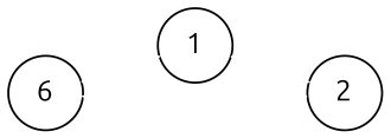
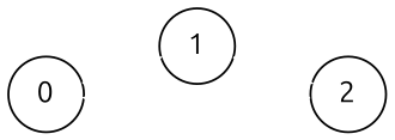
  digraph {
    rankdir=LR
    fontname=Ubuntu
    node [fontname=Ubuntu shape=circle]
    edge [arrowsize=0.6 color=white fontname=Ubuntu]
-   0 [label=6]
+   0
    1
    2
    0 -> 1
    1 -> 2
    2 -> 0
  }
